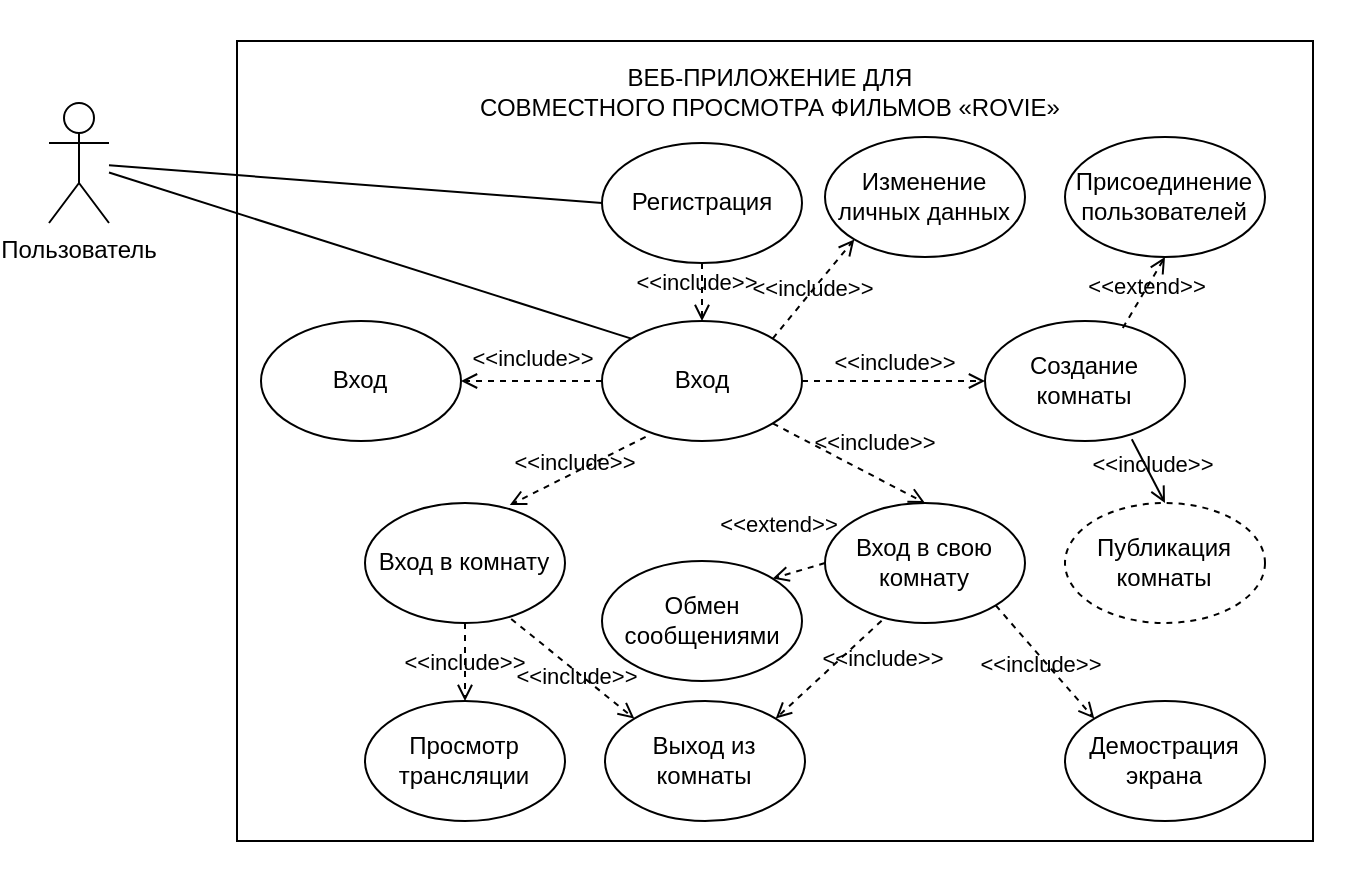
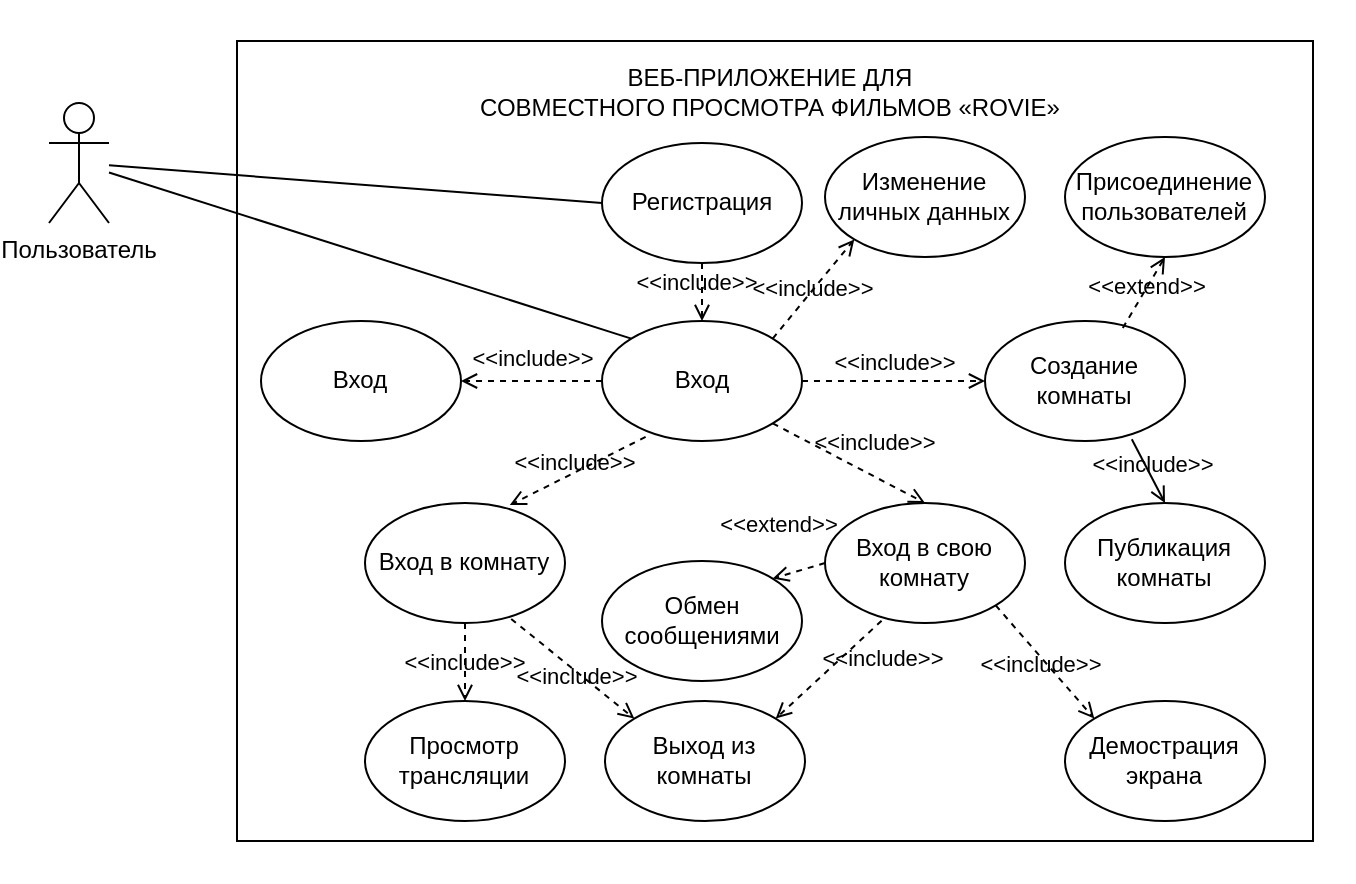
  <mxCell id="0" />
  <mxCell id="1" parent="0" />
  <mxCell id="2" value="" style="rounded=0;whiteSpace=wrap;html=1;" parent="1" vertex="1"><mxGeometry x="114" y="20" width="538" height="400" as="geometry" /></mxCell>
  <mxCell id="3" value="Пользователь" style="shape=umlActor;verticalLabelPosition=bottom;verticalAlign=top;html=1;" parent="1" vertex="1"><mxGeometry x="20" y="51" width="30" height="60" as="geometry" /></mxCell>
  <mxCell id="4" value="" style="endArrow=none;html=1;rounded=0;entryX=0;entryY=0.5;entryDx=0;entryDy=0;" parent="1" target="5" edge="1" source="3"><mxGeometry width="50" height="50" relative="1" as="geometry"><mxPoint x="148" y="140" as="sourcePoint" /><mxPoint x="352" y="141" as="targetPoint" /></mxGeometry></mxCell>
  <mxCell id="5" value="Регистрация" style="ellipse;whiteSpace=wrap;html=1;" parent="1" vertex="1"><mxGeometry x="296.5" y="71" width="100" height="60" as="geometry" /></mxCell>
  <mxCell id="6" value="Вход" style="ellipse;whiteSpace=wrap;html=1;" parent="1" vertex="1"><mxGeometry x="296.5" y="160" width="100" height="60" as="geometry" /></mxCell>
  <mxCell id="7" value="" style="endArrow=none;html=1;rounded=0;entryX=0;entryY=0;entryDx=0;entryDy=0;" parent="1" target="6" edge="1" source="3"><mxGeometry width="50" height="50" relative="1" as="geometry"><mxPoint x="145" y="98" as="sourcePoint" /><mxPoint x="382" y="181" as="targetPoint" /></mxGeometry></mxCell>
  <mxCell id="8" value="Изменение личных данных" style="ellipse;whiteSpace=wrap;html=1;" parent="1" vertex="1"><mxGeometry x="408" y="68" width="100" height="60" as="geometry" /></mxCell>
  <mxCell id="9" value="Создание комнаты" style="ellipse;whiteSpace=wrap;html=1;" parent="1" vertex="1"><mxGeometry x="488" y="160" width="100" height="60" as="geometry" /></mxCell>
  <mxCell id="10" value="Присоединение пользователей" style="ellipse;whiteSpace=wrap;html=1;" parent="1" vertex="1"><mxGeometry x="528" y="68" width="100" height="60" as="geometry" /></mxCell>
- <mxCell id="11" value="Публикация комнаты" style="ellipse;whiteSpace=wrap;html=1;dashed=1;" parent="1" vertex="1"><mxGeometry x="528" y="251" width="100" height="60" as="geometry" /></mxCell>
+ <mxCell id="11" value="Публикация комнаты" style="ellipse;whiteSpace=wrap;html=1;" parent="1" vertex="1"><mxGeometry x="528" y="251" width="100" height="60" as="geometry" /></mxCell>
  <mxCell id="12" value="Вход в комнату" style="ellipse;whiteSpace=wrap;html=1;" parent="1" vertex="1"><mxGeometry x="178" y="251" width="100" height="60" as="geometry" /></mxCell>
  <mxCell id="13" value="Вход в свою комнату" style="ellipse;whiteSpace=wrap;html=1;" parent="1" vertex="1"><mxGeometry x="408" y="251" width="100" height="60" as="geometry" /></mxCell>
  <mxCell id="14" value="Демострация экрана" style="ellipse;whiteSpace=wrap;html=1;" parent="1" vertex="1"><mxGeometry x="528" y="350" width="100" height="60" as="geometry" /></mxCell>
  <mxCell id="15" value="Обмен сообщениями" style="ellipse;whiteSpace=wrap;html=1;" parent="1" vertex="1"><mxGeometry x="296.5" y="280" width="100" height="60" as="geometry" /></mxCell>
  <mxCell id="16" value="Выход из комнаты" style="ellipse;whiteSpace=wrap;html=1;" parent="1" vertex="1"><mxGeometry x="298" y="350" width="100" height="60" as="geometry" /></mxCell>
  <mxCell id="17" value="&amp;lt;&amp;lt;include&amp;gt;&amp;gt;" style="html=1;verticalAlign=bottom;labelBackgroundColor=none;endArrow=open;endFill=0;dashed=1;rounded=0;exitX=1;exitY=1;exitDx=0;exitDy=0;entryX=0;entryY=0;entryDx=0;entryDy=0;" parent="1" source="13" target="14" edge="1"><mxGeometry x="0.186" y="-8" width="160" relative="1" as="geometry"><mxPoint x="712" y="451" as="sourcePoint" /><mxPoint x="872" y="451" as="targetPoint" /><mxPoint as="offset" /></mxGeometry></mxCell>
  <mxCell id="18" value="&amp;lt;&amp;lt;extend&amp;gt;&amp;gt;" style="html=1;verticalAlign=bottom;labelBackgroundColor=none;endArrow=open;endFill=0;dashed=1;rounded=0;exitX=0.689;exitY=0.058;exitDx=0;exitDy=0;entryX=0.5;entryY=1;entryDx=0;entryDy=0;exitPerimeter=0;" parent="1" source="9" target="10" edge="1"><mxGeometry x="-0.216" y="-5" width="160" relative="1" as="geometry"><mxPoint x="702" y="251" as="sourcePoint" /><mxPoint x="862" y="251" as="targetPoint" /><mxPoint as="offset" /></mxGeometry></mxCell>
  <mxCell id="19" value="&amp;lt;&amp;lt;include&amp;gt;&amp;gt;" style="html=1;verticalAlign=bottom;labelBackgroundColor=none;endArrow=open;endFill=0;dashed=1;rounded=0;exitX=1;exitY=0;exitDx=0;exitDy=0;entryX=0;entryY=1;entryDx=0;entryDy=0;" parent="1" source="6" target="8" edge="1"><mxGeometry x="-0.219" y="-5" width="160" relative="1" as="geometry"><mxPoint x="332" y="431" as="sourcePoint" /><mxPoint x="492" y="431" as="targetPoint" /><mxPoint as="offset" /></mxGeometry></mxCell>
  <mxCell id="20" value="&amp;lt;&amp;lt;include&amp;gt;&amp;gt;" style="html=1;verticalAlign=bottom;labelBackgroundColor=none;endArrow=open;endFill=0;dashed=1;rounded=0;exitX=1;exitY=0.5;exitDx=0;exitDy=0;entryX=0;entryY=0.5;entryDx=0;entryDy=0;" parent="1" source="6" target="9" edge="1"><mxGeometry width="160" relative="1" as="geometry"><mxPoint x="352" y="451" as="sourcePoint" /><mxPoint x="512" y="451" as="targetPoint" /></mxGeometry></mxCell>
  <mxCell id="21" value="&amp;lt;&amp;lt;include&amp;gt;&amp;gt;" style="html=1;verticalAlign=bottom;labelBackgroundColor=none;endArrow=open;endFill=0;dashed=1;rounded=0;exitX=0.218;exitY=0.966;exitDx=0;exitDy=0;entryX=0.724;entryY=0.017;entryDx=0;entryDy=0;entryPerimeter=0;exitPerimeter=0;" parent="1" source="6" target="12" edge="1"><mxGeometry x="0.071" y="4" width="160" relative="1" as="geometry"><mxPoint x="292" y="481" as="sourcePoint" /><mxPoint x="452" y="481" as="targetPoint" /><mxPoint as="offset" /></mxGeometry></mxCell>
  <mxCell id="22" value="&amp;lt;&amp;lt;include&amp;gt;&amp;gt;" style="html=1;verticalAlign=bottom;labelBackgroundColor=none;endArrow=open;endFill=0;dashed=0;rounded=0;exitX=0.734;exitY=0.986;exitDx=0;exitDy=0;exitPerimeter=0;entryX=0.5;entryY=0;entryDx=0;entryDy=0;" parent="1" source="9" target="11" edge="1"><mxGeometry x="0.325" y="-1" width="160" relative="1" as="geometry"><mxPoint x="282" y="501" as="sourcePoint" /><mxPoint x="602" y="250" as="targetPoint" /><mxPoint as="offset" /></mxGeometry></mxCell>
  <mxCell id="23" value="&amp;lt;&amp;lt;include&amp;gt;&amp;gt;" style="html=1;verticalAlign=bottom;labelBackgroundColor=none;endArrow=open;endFill=0;dashed=1;rounded=0;exitX=0.731;exitY=0.966;exitDx=0;exitDy=0;entryX=0;entryY=0;entryDx=0;entryDy=0;exitPerimeter=0;" parent="1" source="12" target="16" edge="1"><mxGeometry x="0.241" y="-9" width="160" relative="1" as="geometry"><mxPoint x="172" y="441" as="sourcePoint" /><mxPoint x="332" y="441" as="targetPoint" /><mxPoint as="offset" /></mxGeometry></mxCell>
  <mxCell id="24" value="&amp;lt;&amp;lt;include&amp;gt;&amp;gt;" style="html=1;verticalAlign=bottom;labelBackgroundColor=none;endArrow=open;endFill=0;dashed=1;rounded=0;exitX=0.283;exitY=0.981;exitDx=0;exitDy=0;entryX=1;entryY=0;entryDx=0;entryDy=0;exitPerimeter=0;" parent="1" source="13" target="16" edge="1"><mxGeometry x="-0.482" y="21" width="160" relative="1" as="geometry"><mxPoint x="222" y="491" as="sourcePoint" /><mxPoint x="382" y="491" as="targetPoint" /><mxPoint as="offset" /></mxGeometry></mxCell>
  <mxCell id="25" value="&amp;lt;&amp;lt;extend&amp;gt;&amp;gt;" style="html=1;verticalAlign=bottom;labelBackgroundColor=none;endArrow=open;endFill=0;dashed=1;rounded=0;exitX=0;exitY=0.5;exitDx=0;exitDy=0;entryX=1;entryY=0;entryDx=0;entryDy=0;" parent="1" source="13" target="15" edge="1"><mxGeometry x="0.389" y="-16" width="160" relative="1" as="geometry"><mxPoint x="288" y="291" as="sourcePoint" /><mxPoint x="323" y="319" as="targetPoint" /><mxPoint as="offset" /></mxGeometry></mxCell>
  <mxCell id="26" value="Просмотр трансляции" style="ellipse;whiteSpace=wrap;html=1;" parent="1" vertex="1"><mxGeometry x="178" y="350" width="100" height="60" as="geometry" /></mxCell>
  <mxCell id="27" value="&amp;lt;&amp;lt;include&amp;gt;&amp;gt;" style="html=1;verticalAlign=bottom;labelBackgroundColor=none;endArrow=open;endFill=0;dashed=1;rounded=0;exitX=0.5;exitY=1;exitDx=0;exitDy=0;entryX=0.5;entryY=0;entryDx=0;entryDy=0;" parent="1" source="12" target="26" edge="1"><mxGeometry x="0.487" width="160" relative="1" as="geometry"><mxPoint x="261" y="319" as="sourcePoint" /><mxPoint x="323" y="369" as="targetPoint" /><mxPoint as="offset" /></mxGeometry></mxCell>
  <mxCell id="28" value="&amp;lt;&amp;lt;include&amp;gt;&amp;gt;" style="html=1;verticalAlign=bottom;labelBackgroundColor=none;endArrow=open;endFill=0;dashed=1;rounded=0;entryX=0.5;entryY=0;entryDx=0;entryDy=0;exitX=0.5;exitY=1;exitDx=0;exitDy=0;" parent="1" source="5" target="6" edge="1"><mxGeometry x="0.31" y="-3" width="160" relative="1" as="geometry"><mxPoint x="392" y="179" as="sourcePoint" /><mxPoint x="453" y="132" as="targetPoint" /><mxPoint as="offset" /></mxGeometry></mxCell>
  <mxCell id="29" value="&lt;p style=&quot;text-indent: 0cm;&quot; align=&quot;center&quot; class=&quot;-&quot;&gt;ВЕБ-ПРИЛОЖЕНИЕ ДЛЯ СОВМЕСТНОГО&amp;nbsp;&lt;span style=&quot;text-indent: 0cm; background-color: initial;&quot; lang=&quot;RU&quot;&gt;ПРОСМОТРА ФИЛЬМОВ «&lt;/span&gt;&lt;span style=&quot;text-indent: 0cm; background-color: initial;&quot; lang=&quot;EN-US&quot;&gt;ROVIE&lt;/span&gt;&lt;span style=&quot;text-indent: 0cm; background-color: initial;&quot; lang=&quot;RU&quot;&gt;»&lt;/span&gt;&lt;/p&gt;" style="text;html=1;strokeColor=none;fillColor=none;align=center;verticalAlign=middle;whiteSpace=wrap;rounded=0;" parent="1" vertex="1"><mxGeometry x="226" y="31" width="310" height="30" as="geometry" /></mxCell>
  <mxCell id="30" value="&amp;lt;&amp;lt;include&amp;gt;&amp;gt;" style="html=1;verticalAlign=bottom;labelBackgroundColor=none;endArrow=open;endFill=0;dashed=1;rounded=0;exitX=1;exitY=1;exitDx=0;exitDy=0;entryX=0.5;entryY=0;entryDx=0;entryDy=0;" parent="1" source="6" target="13" edge="1"><mxGeometry x="0.258" y="7" width="160" relative="1" as="geometry"><mxPoint x="328" y="228" as="sourcePoint" /><mxPoint x="260" y="262" as="targetPoint" /><mxPoint as="offset" /></mxGeometry></mxCell>
  <mxCell id="31" value="Вход" style="ellipse;whiteSpace=wrap;html=1;" vertex="1" parent="1"><mxGeometry x="126" y="160" width="100" height="60" as="geometry" /></mxCell>
  <mxCell id="32" value="&amp;lt;&amp;lt;include&amp;gt;&amp;gt;" style="html=1;verticalAlign=bottom;labelBackgroundColor=none;endArrow=open;endFill=0;dashed=1;rounded=0;exitX=0;exitY=0.5;exitDx=0;exitDy=0;entryX=1;entryY=0.5;entryDx=0;entryDy=0;" edge="1" parent="1" source="6" target="31"><mxGeometry x="0.035" y="-2" width="160" relative="1" as="geometry"><mxPoint x="328" y="228" as="sourcePoint" /><mxPoint x="260" y="262" as="targetPoint" /><mxPoint x="1" as="offset" /></mxGeometry></mxCell>
